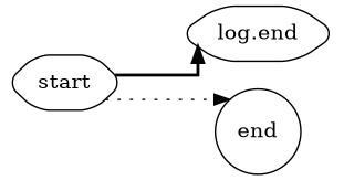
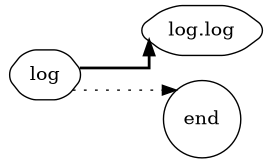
  digraph {
    rankdir=LR
    splines=ortho
    node [shape=hexagon style=rounded]
-   start
-   "log.log" [label="log.end"]
+   start [label=log]
+   "log.log"
    end [shape=circle]
    start -> "log.log" [style=bold]
    start -> end [style=dotted]
  }
